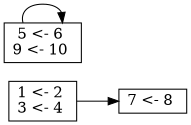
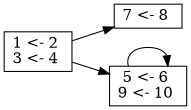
  digraph {
    rankdir=LR
    node [shape=box]
    n1 [height=0.1 label="7 <- 8 \n"]
    n2 [height=0.1 label="5 <- 6 \n9 <- 10 \n"]
    n3 [height=0.1 label="1 <- 2 \n3 <- 4 \n"]
    n2 -> n2
    n3 -> n1
+   n3 -> n2
  }
